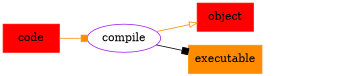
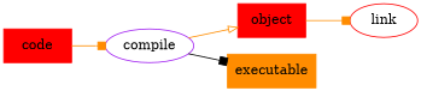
  digraph {
    rankdir=LR
    node [color=red shape=box style=filled]
    edge [arrowhead=box color=darkorange]
    code [width=1]
    compile [color=purple width=1 shape="" style=""]
    object [width=1]
    executable [color=darkorange width=1]
+   link [width=1 shape="" style=""]
    code -> compile
    compile -> object [arrowhead=onormal]
    compile -> executable [color=black]
+   object -> link
  }
